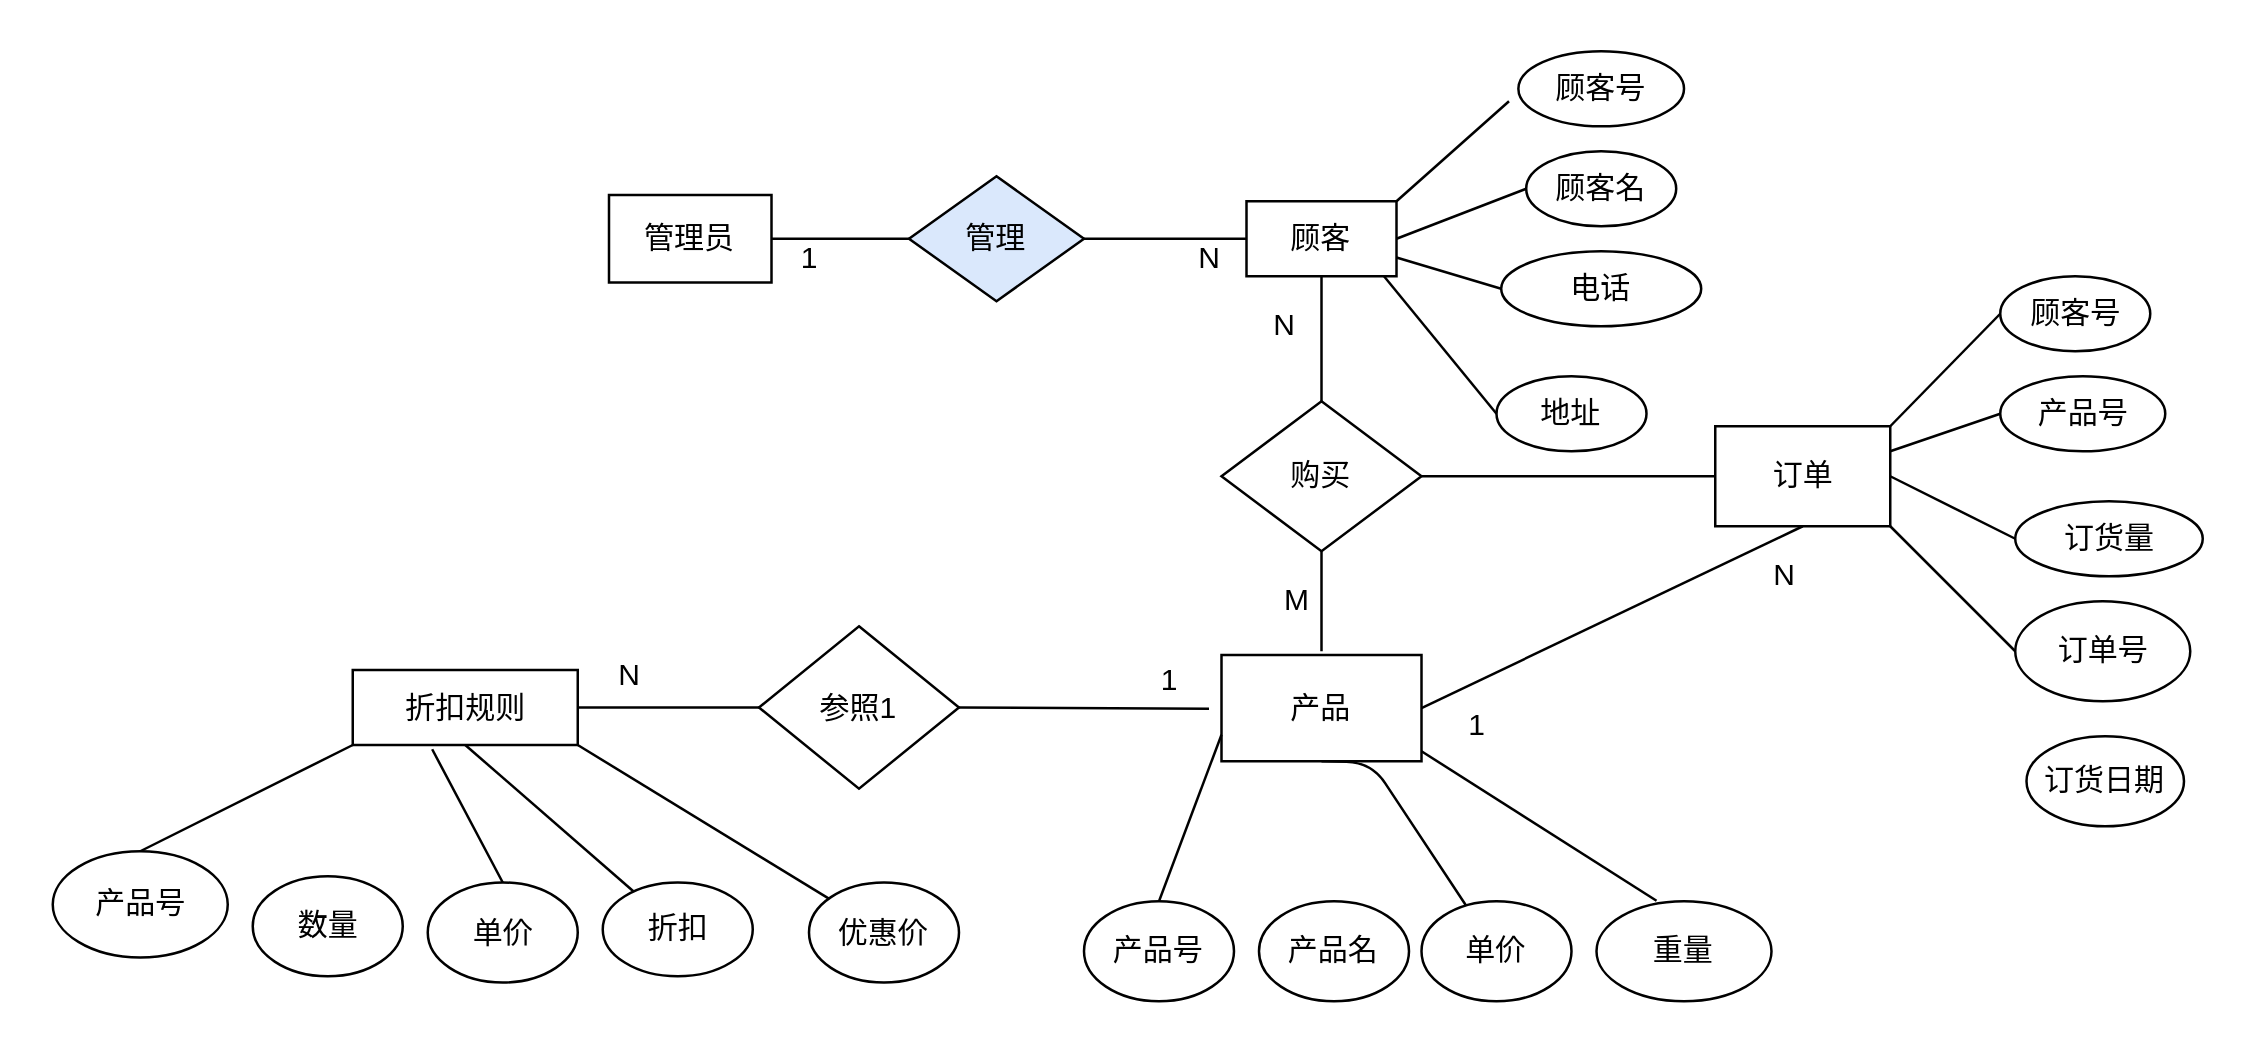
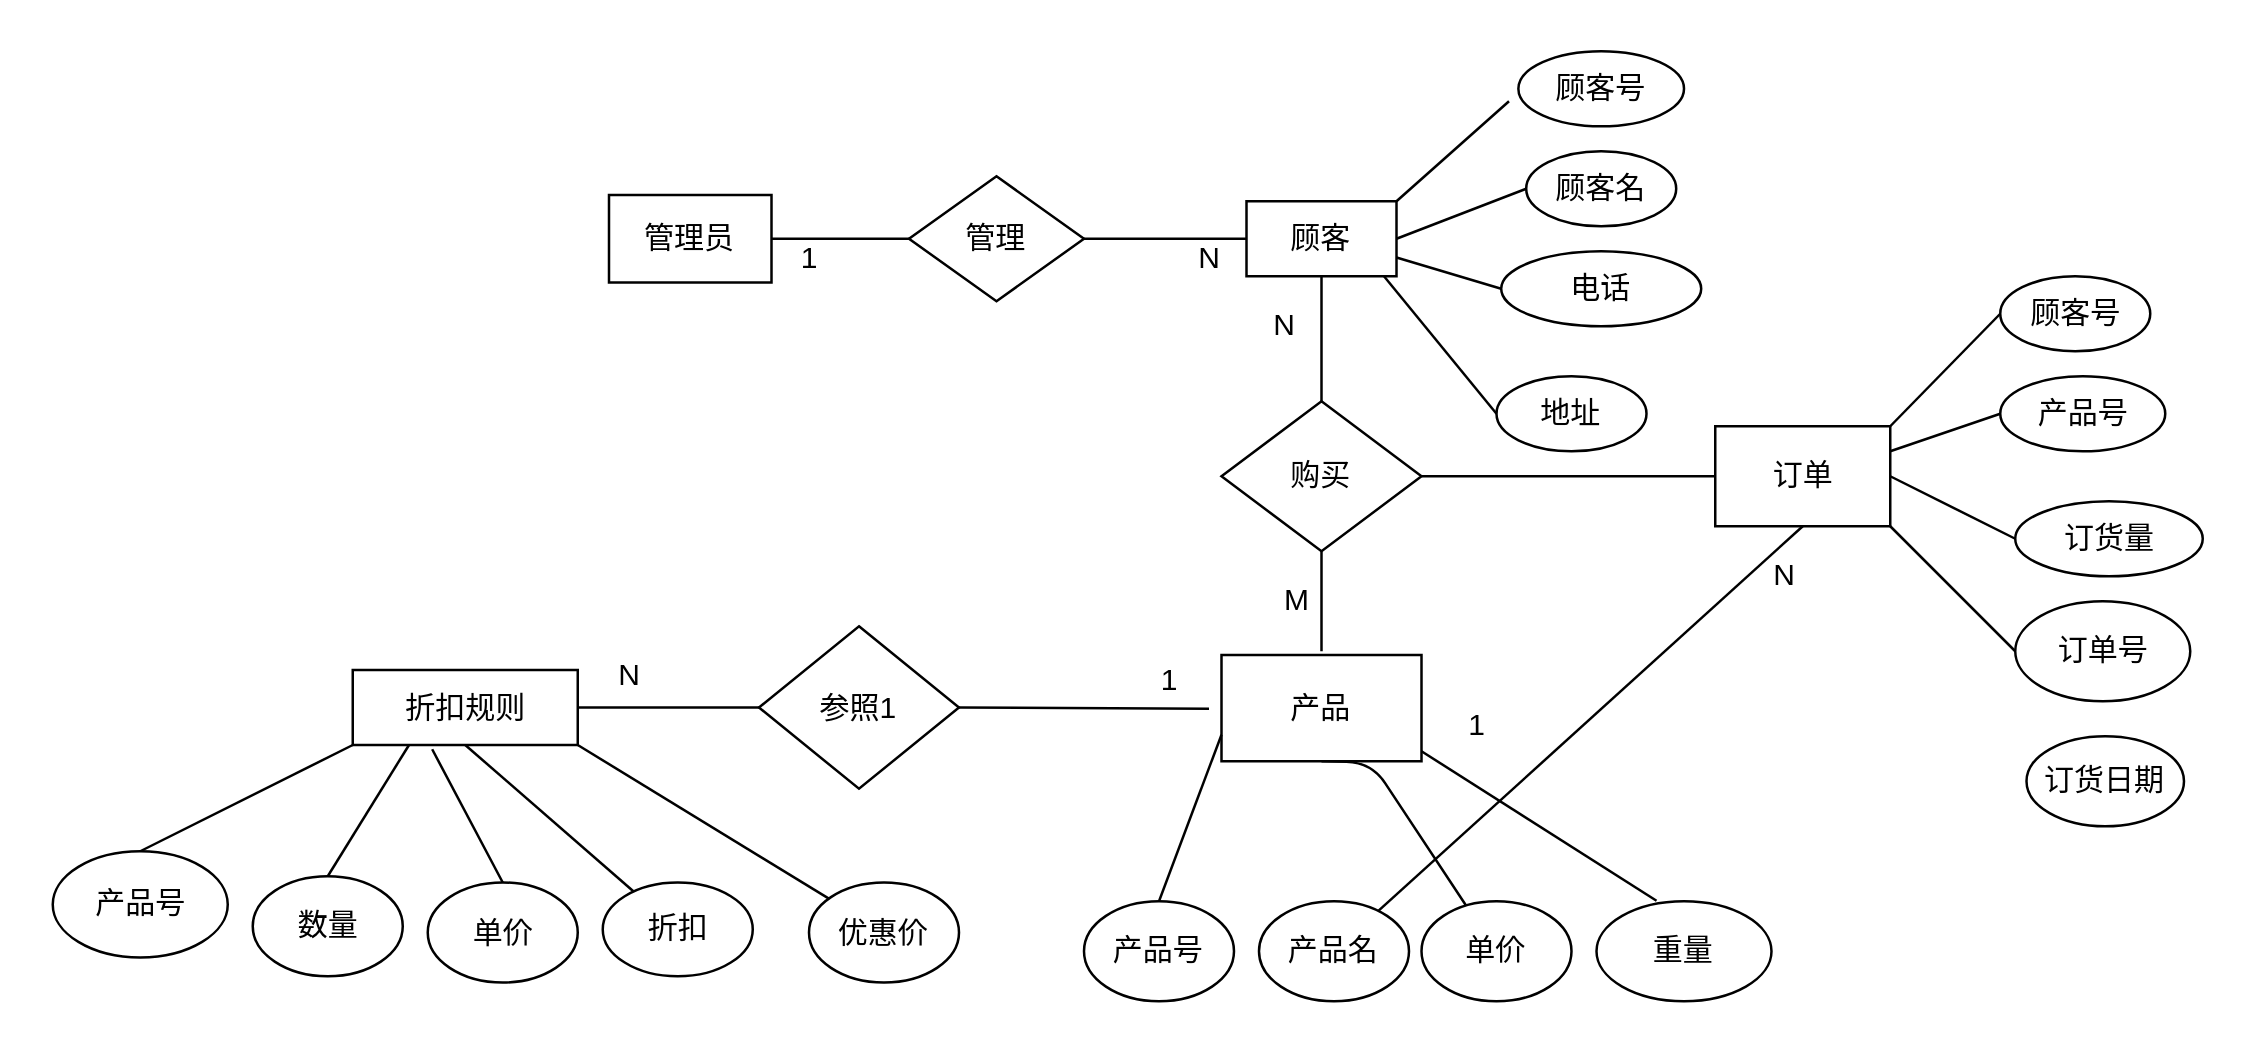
  <mxCell id="0" />
  <mxCell id="1" parent="0" />
  <mxCell id="2" value="折扣规则" style="rounded=0;whiteSpace=wrap;html=1;" parent="1" vertex="1"><mxGeometry x="140.5" y="267.5" width="90" height="30" as="geometry" /></mxCell>
  <mxCell id="3" value="产品号" style="ellipse;whiteSpace=wrap;html=1;" parent="1" vertex="1"><mxGeometry x="20.5" y="340" width="70" height="42.5" as="geometry" /></mxCell>
  <mxCell id="4" value="折扣" style="ellipse;whiteSpace=wrap;html=1;" parent="1" vertex="1"><mxGeometry x="240.5" y="352.5" width="60" height="37.5" as="geometry" /></mxCell>
  <mxCell id="5" value="优惠价" style="ellipse;whiteSpace=wrap;html=1;" parent="1" vertex="1"><mxGeometry x="323" y="352.5" width="60" height="40" as="geometry" /></mxCell>
  <mxCell id="6" value="" style="endArrow=none;html=1;exitX=0.5;exitY=1;exitDx=0;exitDy=0;" parent="1" source="2" target="4" edge="1"><mxGeometry width="50" height="50" relative="1" as="geometry"><mxPoint x="490.5" y="217.5" as="sourcePoint" /><mxPoint x="540.5" y="167.5" as="targetPoint" /></mxGeometry></mxCell>
  <mxCell id="7" value="" style="endArrow=none;html=1;exitX=0;exitY=1;exitDx=0;exitDy=0;entryX=0.5;entryY=0;entryDx=0;entryDy=0;" parent="1" source="2" target="3" edge="1"><mxGeometry width="50" height="50" relative="1" as="geometry"><mxPoint x="490.5" y="217.5" as="sourcePoint" /><mxPoint x="540.5" y="167.5" as="targetPoint" /></mxGeometry></mxCell>
  <mxCell id="8" value="" style="endArrow=none;html=1;entryX=1;entryY=1;entryDx=0;entryDy=0;" parent="1" source="5" target="2" edge="1"><mxGeometry width="50" height="50" relative="1" as="geometry"><mxPoint x="490.5" y="217.5" as="sourcePoint" /><mxPoint x="540.5" y="167.5" as="targetPoint" /></mxGeometry></mxCell>
  <mxCell id="9" value="" style="endArrow=none;html=1;exitX=1;exitY=0.5;exitDx=0;exitDy=0;entryX=0;entryY=0.5;entryDx=0;entryDy=0;" parent="1" source="2" target="10" edge="1"><mxGeometry width="50" height="50" relative="1" as="geometry"><mxPoint x="490.5" y="217.5" as="sourcePoint" /><mxPoint x="380.5" y="282.5" as="targetPoint" /></mxGeometry></mxCell>
  <mxCell id="10" value="参照1" style="rhombus;whiteSpace=wrap;html=1;" parent="1" vertex="1"><mxGeometry x="303" y="250" width="80" height="65" as="geometry" /></mxCell>
  <mxCell id="11" value="产品" style="rounded=0;whiteSpace=wrap;html=1;" parent="1" vertex="1"><mxGeometry x="488" y="261.5" width="80" height="42.5" as="geometry" /></mxCell>
  <mxCell id="12" value="产品号" style="ellipse;whiteSpace=wrap;html=1;" parent="1" vertex="1"><mxGeometry x="433" y="360" width="60" height="40" as="geometry" /></mxCell>
  <mxCell id="13" value="产品名" style="ellipse;whiteSpace=wrap;html=1;" parent="1" vertex="1"><mxGeometry x="503" y="360" width="60" height="40" as="geometry" /></mxCell>
  <mxCell id="14" value="单价" style="ellipse;whiteSpace=wrap;html=1;" parent="1" vertex="1"><mxGeometry x="568" y="360" width="60" height="40" as="geometry" /></mxCell>
  <mxCell id="15" value="重量" style="ellipse;whiteSpace=wrap;html=1;" parent="1" vertex="1"><mxGeometry x="638" y="360" width="70" height="40" as="geometry" /></mxCell>
  <mxCell id="16" value="" style="endArrow=none;html=1;entryX=0.343;entryY=-0.005;entryDx=0;entryDy=0;entryPerimeter=0;" parent="1" target="15" edge="1"><mxGeometry width="50" height="50" relative="1" as="geometry"><mxPoint x="568" y="300" as="sourcePoint" /><mxPoint x="478" y="170" as="targetPoint" /></mxGeometry></mxCell>
  <mxCell id="17" value="" style="endArrow=none;html=1;entryX=0.5;entryY=1;entryDx=0;entryDy=0;" parent="1" source="14" target="11" edge="1"><mxGeometry width="50" height="50" relative="1" as="geometry"><mxPoint x="518" y="350" as="sourcePoint" /><mxPoint x="568" y="300" as="targetPoint" /><Array as="points"><mxPoint x="548" y="304.5" /></Array></mxGeometry></mxCell>
  <mxCell id="18" value="" style="endArrow=none;html=1;entryX=0;entryY=0.75;entryDx=0;entryDy=0;exitX=0.5;exitY=0;exitDx=0;exitDy=0;" parent="1" source="12" target="11" edge="1"><mxGeometry width="50" height="50" relative="1" as="geometry"><mxPoint x="458" y="250" as="sourcePoint" /><mxPoint x="508" y="200" as="targetPoint" /></mxGeometry></mxCell>
  <mxCell id="19" value="订单" style="rounded=0;whiteSpace=wrap;html=1;" parent="1" vertex="1"><mxGeometry x="685.5" y="170" width="70" height="40" as="geometry" /></mxCell>
  <mxCell id="20" value="顾客号" style="ellipse;whiteSpace=wrap;html=1;" parent="1" vertex="1"><mxGeometry x="799.5" y="110" width="60" height="30" as="geometry" /></mxCell>
  <mxCell id="21" value="产品号" style="ellipse;whiteSpace=wrap;html=1;" parent="1" vertex="1"><mxGeometry x="799.5" y="150" width="66" height="30" as="geometry" /></mxCell>
  <mxCell id="22" value="订货量" style="ellipse;whiteSpace=wrap;html=1;" parent="1" vertex="1"><mxGeometry x="805.5" y="200" width="75" height="30" as="geometry" /></mxCell>
  <mxCell id="23" value="订单号" style="ellipse;whiteSpace=wrap;html=1;" parent="1" vertex="1"><mxGeometry x="805.5" y="240" width="70" height="40" as="geometry" /></mxCell>
  <mxCell id="24" value="" style="endArrow=none;html=1;entryX=0;entryY=0.5;entryDx=0;entryDy=0;exitX=1;exitY=0;exitDx=0;exitDy=0;" parent="1" source="19" target="20" edge="1"><mxGeometry width="50" height="50" relative="1" as="geometry"><mxPoint x="605.5" y="310" as="sourcePoint" /><mxPoint x="655.5" y="260" as="targetPoint" /></mxGeometry></mxCell>
  <mxCell id="25" value="" style="endArrow=none;html=1;entryX=0;entryY=0.5;entryDx=0;entryDy=0;exitX=1;exitY=0.25;exitDx=0;exitDy=0;" parent="1" source="19" target="21" edge="1"><mxGeometry width="50" height="50" relative="1" as="geometry"><mxPoint x="605.5" y="310" as="sourcePoint" /><mxPoint x="655.5" y="260" as="targetPoint" /></mxGeometry></mxCell>
  <mxCell id="26" value="" style="endArrow=none;html=1;entryX=0;entryY=0.5;entryDx=0;entryDy=0;exitX=1;exitY=0.5;exitDx=0;exitDy=0;" parent="1" source="19" target="22" edge="1"><mxGeometry width="50" height="50" relative="1" as="geometry"><mxPoint x="605.5" y="310" as="sourcePoint" /><mxPoint x="655.5" y="260" as="targetPoint" /></mxGeometry></mxCell>
  <mxCell id="27" value="" style="endArrow=none;html=1;entryX=1;entryY=1;entryDx=0;entryDy=0;exitX=0;exitY=0.5;exitDx=0;exitDy=0;" parent="1" source="23" target="19" edge="1"><mxGeometry width="50" height="50" relative="1" as="geometry"><mxPoint x="605.5" y="310" as="sourcePoint" /><mxPoint x="655.5" y="260" as="targetPoint" /></mxGeometry></mxCell>
  <mxCell id="28" value="购买" style="rhombus;whiteSpace=wrap;html=1;" parent="1" vertex="1"><mxGeometry x="488" y="160" width="80" height="60" as="geometry" /></mxCell>
  <mxCell id="29" value="" style="endArrow=none;html=1;exitX=0.5;exitY=0;exitDx=0;exitDy=0;" parent="1" source="28" edge="1"><mxGeometry width="50" height="50" relative="1" as="geometry"><mxPoint x="613" y="110" as="sourcePoint" /><mxPoint x="528" y="110" as="targetPoint" /></mxGeometry></mxCell>
  <mxCell id="30" value="顾客" style="rounded=0;whiteSpace=wrap;html=1;" parent="1" vertex="1"><mxGeometry x="498" width="60" height="30" as="geometry" y="80" /></mxCell>
  <mxCell id="31" value="顾客号" style="ellipse;whiteSpace=wrap;html=1;" parent="1" vertex="1"><mxGeometry x="606.75" y="20" width="66.25" height="30" as="geometry" /></mxCell>
  <mxCell id="32" value="顾客名" style="ellipse;whiteSpace=wrap;html=1;" parent="1" vertex="1"><mxGeometry x="609.88" y="60" width="60" height="30" as="geometry" /></mxCell>
  <mxCell id="33" value="电话" style="ellipse;whiteSpace=wrap;html=1;" parent="1" vertex="1"><mxGeometry x="599.88" y="100" width="80" height="30" as="geometry" /></mxCell>
  <mxCell id="34" value="地址" style="ellipse;whiteSpace=wrap;html=1;" parent="1" vertex="1"><mxGeometry x="598" y="150" width="60" height="30" as="geometry" /></mxCell>
  <mxCell id="35" value="" style="endArrow=none;html=1;exitX=1;exitY=0;exitDx=0;exitDy=0;" parent="1" source="30" edge="1"><mxGeometry width="50" height="50" relative="1" as="geometry"><mxPoint x="563" as="sourcePoint" y="80" /><mxPoint x="603" y="40" as="targetPoint" /></mxGeometry></mxCell>
  <mxCell id="36" value="" style="endArrow=none;html=1;exitX=0;exitY=0.5;exitDx=0;exitDy=0;entryX=1;entryY=0.5;entryDx=0;entryDy=0;" parent="1" source="32" target="30" edge="1"><mxGeometry width="50" height="50" relative="1" as="geometry"><mxPoint x="543" y="100" as="sourcePoint" /><mxPoint x="593" y="50" as="targetPoint" /></mxGeometry></mxCell>
  <mxCell id="37" value="" style="endArrow=none;html=1;exitX=1;exitY=0.75;exitDx=0;exitDy=0;entryX=0;entryY=0.5;entryDx=0;entryDy=0;" parent="1" source="30" target="33" edge="1"><mxGeometry width="50" height="50" relative="1" as="geometry"><mxPoint x="543" y="100" as="sourcePoint" /><mxPoint x="593" y="50" as="targetPoint" /></mxGeometry></mxCell>
  <mxCell id="38" value="" style="endArrow=none;html=1;entryX=0;entryY=0.5;entryDx=0;entryDy=0;" parent="1" target="34" edge="1"><mxGeometry width="50" height="50" relative="1" as="geometry"><mxPoint x="553" y="110" as="sourcePoint" /><mxPoint x="593" y="50" as="targetPoint" /></mxGeometry></mxCell>
- <mxCell id="39" value="管理" style="rhombus;whiteSpace=wrap;html=1;fillColor=#dae8fc;" parent="1" vertex="1"><mxGeometry x="363" y="70" width="70" height="50" as="geometry" /></mxCell>
+ <mxCell id="39" value="管理" style="rhombus;whiteSpace=wrap;html=1;" parent="1" vertex="1"><mxGeometry x="363" y="70" width="70" height="50" as="geometry" /></mxCell>
  <mxCell id="40" value="" style="endArrow=none;html=1;exitX=1;exitY=0.5;exitDx=0;exitDy=0;entryX=0;entryY=0.5;entryDx=0;entryDy=0;" parent="1" source="39" target="30" edge="1"><mxGeometry width="50" height="50" relative="1" as="geometry"><mxPoint x="543" y="200" as="sourcePoint" /><mxPoint x="593" y="150" as="targetPoint" /></mxGeometry></mxCell>
  <mxCell id="41" value="" style="endArrow=none;html=1;exitX=0;exitY=0.5;exitDx=0;exitDy=0;" parent="1" source="39" edge="1"><mxGeometry width="50" height="50" relative="1" as="geometry"><mxPoint x="543" y="200" as="sourcePoint" /><mxPoint x="303" y="95" as="targetPoint" /></mxGeometry></mxCell>
  <mxCell id="42" value="管理员" style="rounded=0;whiteSpace=wrap;html=1;" parent="1" vertex="1"><mxGeometry x="243" y="77.5" width="65" height="35" as="geometry" /></mxCell>
  <mxCell id="43" value="" style="endArrow=none;html=1;exitX=0.5;exitY=1;exitDx=0;exitDy=0;" parent="1" source="28" edge="1"><mxGeometry width="50" height="50" relative="1" as="geometry"><mxPoint x="523" y="440" as="sourcePoint" /><mxPoint x="528" y="260" as="targetPoint" /></mxGeometry></mxCell>
  <mxCell id="44" value="" style="endArrow=none;html=1;entryX=1;entryY=0.5;entryDx=0;entryDy=0;exitX=0;exitY=0.5;exitDx=0;exitDy=0;" parent="1" source="19" target="28" edge="1"><mxGeometry width="50" height="50" relative="1" as="geometry"><mxPoint x="523" y="240" as="sourcePoint" /><mxPoint x="573" y="190" as="targetPoint" /></mxGeometry></mxCell>
  <mxCell id="45" value="1" style="text;html=1;resizable=0;autosize=1;align=center;verticalAlign=middle;points=[];fillColor=none;strokeColor=none;rounded=0;" parent="1" vertex="1"><mxGeometry x="579.88" y="280" width="20" height="20" as="geometry" /></mxCell>
  <mxCell id="46" value="N" style="text;html=1;resizable=0;autosize=1;align=center;verticalAlign=middle;points=[];fillColor=none;strokeColor=none;rounded=0;" parent="1" vertex="1"><mxGeometry x="703" y="220" width="20" height="20" as="geometry" /></mxCell>
  <mxCell id="47" value="" style="endArrow=none;html=1;exitX=1;exitY=0.5;exitDx=0;exitDy=0;" parent="1" source="10" edge="1"><mxGeometry width="50" height="50" relative="1" as="geometry"><mxPoint x="463" y="240" as="sourcePoint" /><mxPoint x="483" y="283" as="targetPoint" /></mxGeometry></mxCell>
  <mxCell id="48" value="单价" style="ellipse;whiteSpace=wrap;html=1;" parent="1" vertex="1"><mxGeometry x="170.5" y="352.5" width="60" height="40" as="geometry" /></mxCell>
  <mxCell id="49" value="数量" style="ellipse;whiteSpace=wrap;html=1;" parent="1" vertex="1"><mxGeometry x="100.5" y="350" width="60" height="40" as="geometry" /></mxCell>
- <mxCell id="50" value="" style="endArrow=none;html=1;entryX=1;entryY=0.5;entryDx=0;entryDy=0;exitX=0.5;exitY=1;exitDx=0;exitDy=0;" parent="1" source="19" target="11" edge="1"><mxGeometry width="50" height="50" relative="1" as="geometry"><mxPoint x="463" y="340" as="sourcePoint" /><mxPoint x="513" y="290" as="targetPoint" /></mxGeometry></mxCell>
+ <mxCell id="50" value="" style="endArrow=none;html=1;exitX=0.5;exitY=1;exitDx=0;exitDy=0;" parent="1" source="19" target="13" edge="1"><mxGeometry width="50" height="50" relative="1" as="geometry"><mxPoint x="463" y="340" as="sourcePoint" /><mxPoint x="513" y="290" as="targetPoint" /></mxGeometry></mxCell>
+ <mxCell id="51" value="" style="endArrow=none;html=1;exitX=0.25;exitY=1;exitDx=0;exitDy=0;entryX=0.5;entryY=0;entryDx=0;entryDy=0;" parent="1" source="2" target="49" edge="1"><mxGeometry width="50" height="50" relative="1" as="geometry"><mxPoint x="540.5" y="340" as="sourcePoint" /><mxPoint x="590.5" y="290" as="targetPoint" /></mxGeometry></mxCell>
  <mxCell id="52" value="" style="endArrow=none;html=1;exitX=0.353;exitY=1.057;exitDx=0;exitDy=0;exitPerimeter=0;entryX=0.5;entryY=0;entryDx=0;entryDy=0;" parent="1" source="2" target="48" edge="1"><mxGeometry width="50" height="50" relative="1" as="geometry"><mxPoint x="540.5" y="340" as="sourcePoint" /><mxPoint x="590.5" y="290" as="targetPoint" /></mxGeometry></mxCell>
  <mxCell id="53" value="M" style="text;html=1;resizable=0;autosize=1;align=center;verticalAlign=middle;points=[];fillColor=none;strokeColor=none;rounded=0;" vertex="1" parent="1"><mxGeometry x="503" y="230" width="30" height="20" as="geometry" /></mxCell>
  <mxCell id="54" value="N" style="text;html=1;resizable=0;autosize=1;align=center;verticalAlign=middle;points=[];fillColor=none;strokeColor=none;rounded=0;" vertex="1" parent="1"><mxGeometry x="503" y="120" width="20" height="20" as="geometry" /></mxCell>
  <mxCell id="55" value="1" style="text;html=1;resizable=0;autosize=1;align=center;verticalAlign=middle;points=[];fillColor=none;strokeColor=none;rounded=0;" vertex="1" parent="1"><mxGeometry x="313" y="92.5" width="20" height="20" as="geometry" /></mxCell>
  <mxCell id="56" value="N" style="text;html=1;resizable=0;autosize=1;align=center;verticalAlign=middle;points=[];fillColor=none;strokeColor=none;rounded=0;" vertex="1" parent="1"><mxGeometry x="473" y="92.5" width="20" height="20" as="geometry" /></mxCell>
  <mxCell id="57" value="1" style="text;html=1;resizable=0;autosize=1;align=center;verticalAlign=middle;points=[];fillColor=none;strokeColor=none;rounded=0;" vertex="1" parent="1"><mxGeometry x="457" y="261.5" width="20" height="20" as="geometry" /></mxCell>
  <mxCell id="58" value="N" style="text;html=1;resizable=0;autosize=1;align=center;verticalAlign=middle;points=[];fillColor=none;strokeColor=none;rounded=0;" vertex="1" parent="1"><mxGeometry x="240.5" y="260" width="20" height="20" as="geometry" /></mxCell>
  <mxCell id="59" value="订货日期" style="ellipse;whiteSpace=wrap;html=1;" vertex="1" parent="1"><mxGeometry x="810" y="294" width="63" height="36" as="geometry" /></mxCell>
